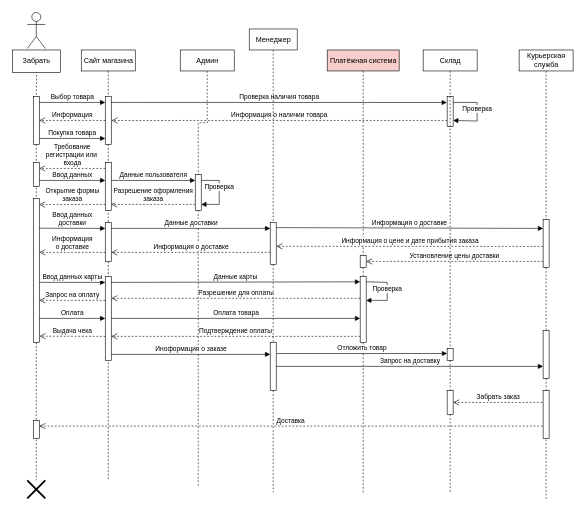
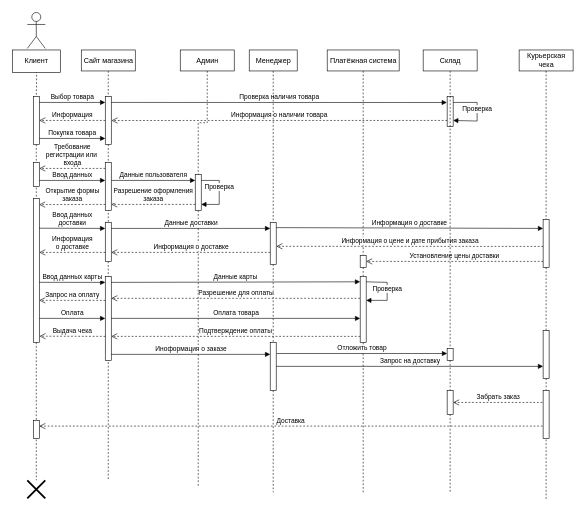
  <mxCell id="0" />
  <mxCell id="1" parent="0" />
  <mxCell id="2" style="edgeStyle=orthogonalEdgeStyle;rounded=0;orthogonalLoop=1;jettySize=auto;html=1;endArrow=none;endFill=0;dashed=1;startArrow=none;" edge="1" parent="1" source="13"><mxGeometry relative="1" as="geometry"><mxPoint x="60" y="800" as="targetPoint" /></mxGeometry></mxCell>
  <mxCell id="3" style="edgeStyle=orthogonalEdgeStyle;rounded=0;orthogonalLoop=1;jettySize=auto;html=1;dashed=1;endArrow=none;endFill=0;startArrow=none;" edge="1" parent="1" source="49"><mxGeometry relative="1" as="geometry"><mxPoint x="180" y="800" as="targetPoint" /></mxGeometry></mxCell>
  <mxCell id="4" value="Сайт магазина" style="html=1;" vertex="1" parent="1"><mxGeometry x="135" y="82.5" width="90" height="35" as="geometry" /></mxCell>
  <mxCell id="5" style="edgeStyle=orthogonalEdgeStyle;rounded=0;orthogonalLoop=1;jettySize=auto;html=1;dashed=1;endArrow=none;endFill=0;startArrow=none;" edge="1" parent="1" source="25"><mxGeometry relative="1" as="geometry"><mxPoint x="330" y="810" as="targetPoint" /></mxGeometry></mxCell>
  <mxCell id="6" value="Админ" style="html=1;" vertex="1" parent="1"><mxGeometry x="300" y="82.5" width="90" height="35" as="geometry" /></mxCell>
  <mxCell id="7" style="edgeStyle=orthogonalEdgeStyle;rounded=0;orthogonalLoop=1;jettySize=auto;html=1;dashed=1;endArrow=none;endFill=0;startArrow=none;" edge="1" parent="1" source="71"><mxGeometry relative="1" as="geometry"><mxPoint x="750" y="820" as="targetPoint" /></mxGeometry></mxCell>
  <mxCell id="8" value="Склад" style="html=1;" vertex="1" parent="1"><mxGeometry x="705" y="82.5" width="90" height="35" as="geometry" /></mxCell>
  <mxCell id="9" style="edgeStyle=orthogonalEdgeStyle;rounded=0;orthogonalLoop=1;jettySize=auto;html=1;dashed=1;endArrow=none;endFill=0;startArrow=none;" edge="1" parent="1" source="69"><mxGeometry relative="1" as="geometry"><mxPoint x="910" y="830.952" as="targetPoint" /></mxGeometry></mxCell>
- <mxCell id="10" value="Курьерская&lt;br&gt;служба" style="html=1;" vertex="1" parent="1"><mxGeometry x="865" y="82.5" width="90" height="35" as="geometry" /></mxCell>
+ <mxCell id="10" value="Курьерская&lt;br&gt;чека" style="html=1;" vertex="1" parent="1"><mxGeometry x="865" y="82.5" width="90" height="35" as="geometry" /></mxCell>
  <mxCell id="11" value="" style="html=1;points=[];perimeter=orthogonalPerimeter;" vertex="1" parent="1"><mxGeometry x="175" y="160" width="10" height="80" as="geometry" /></mxCell>
  <mxCell id="12" value="" style="edgeStyle=orthogonalEdgeStyle;rounded=0;orthogonalLoop=1;jettySize=auto;html=1;dashed=1;endArrow=none;endFill=0;" edge="1" parent="1" source="4" target="11"><mxGeometry relative="1" as="geometry"><mxPoint x="180" y="650" as="targetPoint" /><mxPoint x="180" y="125" as="sourcePoint" /></mxGeometry></mxCell>
  <mxCell id="13" value="" style="html=1;points=[];perimeter=orthogonalPerimeter;" vertex="1" parent="1"><mxGeometry x="55" y="160" width="10" height="80" as="geometry" /></mxCell>
  <mxCell id="14" value="" style="edgeStyle=orthogonalEdgeStyle;rounded=0;orthogonalLoop=1;jettySize=auto;html=1;endArrow=none;endFill=0;dashed=1;" edge="1" parent="1" target="13"><mxGeometry relative="1" as="geometry"><mxPoint x="60" y="650" as="targetPoint" /><mxPoint x="60" y="100" as="sourcePoint" /></mxGeometry></mxCell>
  <mxCell id="15" value="Выбор товара" style="html=1;verticalAlign=bottom;endArrow=block;rounded=0;entryX=0;entryY=0.125;entryDx=0;entryDy=0;entryPerimeter=0;" edge="1" parent="1" target="11"><mxGeometry width="80" relative="1" as="geometry"><mxPoint x="65" y="170" as="sourcePoint" /><mxPoint x="145" y="170" as="targetPoint" /></mxGeometry></mxCell>
  <mxCell id="16" value="" style="html=1;points=[];perimeter=orthogonalPerimeter;" vertex="1" parent="1"><mxGeometry x="745" y="160" width="10" height="50" as="geometry" /></mxCell>
  <mxCell id="17" value="Проверка наличия товара" style="html=1;verticalAlign=bottom;endArrow=block;rounded=0;entryX=-0.045;entryY=0.202;entryDx=0;entryDy=0;entryPerimeter=0;" edge="1" parent="1" target="16"><mxGeometry width="80" relative="1" as="geometry"><mxPoint x="185" y="170" as="sourcePoint" /><mxPoint x="265" y="170" as="targetPoint" /></mxGeometry></mxCell>
  <mxCell id="18" value="Проверка&lt;br&gt;" style="html=1;verticalAlign=bottom;endArrow=block;rounded=0;entryX=1;entryY=0.8;entryDx=0;entryDy=0;entryPerimeter=0;" edge="1" parent="1" target="16"><mxGeometry x="0.081" width="80" relative="1" as="geometry"><mxPoint x="755" y="170" as="sourcePoint" /><mxPoint x="795" y="220" as="targetPoint" /><Array as="points"><mxPoint x="795" y="170" /><mxPoint x="795" y="201" /></Array><mxPoint as="offset" /></mxGeometry></mxCell>
  <mxCell id="19" value="Информация о наличии товара" style="html=1;verticalAlign=bottom;endArrow=open;dashed=1;endSize=8;rounded=0;entryX=1.039;entryY=0.501;entryDx=0;entryDy=0;entryPerimeter=0;exitX=0;exitY=0.8;exitDx=0;exitDy=0;exitPerimeter=0;" edge="1" parent="1" source="16" target="11"><mxGeometry relative="1" as="geometry"><mxPoint x="475" y="200" as="sourcePoint" /><mxPoint x="195" y="200" as="targetPoint" /></mxGeometry></mxCell>
  <mxCell id="20" value="Информация" style="html=1;verticalAlign=bottom;endArrow=open;dashed=1;endSize=8;rounded=0;entryX=1;entryY=0.5;entryDx=0;entryDy=0;entryPerimeter=0;" edge="1" parent="1" target="13"><mxGeometry relative="1" as="geometry"><mxPoint x="175" y="200" as="sourcePoint" /><mxPoint x="95" y="200" as="targetPoint" /></mxGeometry></mxCell>
  <mxCell id="21" value="Покупка товара" style="html=1;verticalAlign=bottom;endArrow=block;rounded=0;entryX=0;entryY=0.875;entryDx=0;entryDy=0;entryPerimeter=0;" edge="1" parent="1" target="11"><mxGeometry width="80" relative="1" as="geometry"><mxPoint x="65" y="230" as="sourcePoint" /><mxPoint x="145" y="230" as="targetPoint" /></mxGeometry></mxCell>
  <mxCell id="22" value="" style="html=1;points=[];perimeter=orthogonalPerimeter;" vertex="1" parent="1"><mxGeometry x="55" y="270" width="10" height="40" as="geometry" /></mxCell>
  <mxCell id="23" value="Требование&lt;br&gt;регистрации или&amp;nbsp;&lt;br&gt;входа" style="html=1;verticalAlign=bottom;endArrow=open;dashed=1;endSize=8;rounded=0;exitX=0;exitY=0.125;exitDx=0;exitDy=0;exitPerimeter=0;entryX=1;entryY=0.25;entryDx=0;entryDy=0;entryPerimeter=0;" edge="1" parent="1" source="59" target="22"><mxGeometry relative="1" as="geometry"><mxPoint x="175" y="270" as="sourcePoint" /><mxPoint x="75" y="280" as="targetPoint" /></mxGeometry></mxCell>
  <mxCell id="24" value="Ввод данных" style="html=1;verticalAlign=bottom;endArrow=block;rounded=0;entryX=0;entryY=0.375;entryDx=0;entryDy=0;entryPerimeter=0;" edge="1" parent="1" target="59"><mxGeometry width="80" relative="1" as="geometry"><mxPoint x="65" y="300" as="sourcePoint" /><mxPoint x="145" y="300" as="targetPoint" /></mxGeometry></mxCell>
  <mxCell id="25" value="" style="html=1;points=[];perimeter=orthogonalPerimeter;" vertex="1" parent="1"><mxGeometry x="325" y="290" width="10" height="60" as="geometry" /></mxCell>
  <mxCell id="26" value="" style="edgeStyle=orthogonalEdgeStyle;rounded=0;orthogonalLoop=1;jettySize=auto;html=1;dashed=1;endArrow=none;endFill=0;" edge="1" parent="1" source="6" target="25"><mxGeometry relative="1" as="geometry"><mxPoint x="330" y="650" as="targetPoint" /><mxPoint x="330" y="125" as="sourcePoint" /></mxGeometry></mxCell>
  <mxCell id="27" value="Данные пользователя" style="html=1;verticalAlign=bottom;endArrow=block;rounded=0;entryX=0;entryY=0.167;entryDx=0;entryDy=0;entryPerimeter=0;" edge="1" parent="1" target="25"><mxGeometry width="80" relative="1" as="geometry"><mxPoint x="185" y="300" as="sourcePoint" /><mxPoint x="265" y="300" as="targetPoint" /></mxGeometry></mxCell>
  <mxCell id="28" value="Проверка" style="html=1;verticalAlign=bottom;endArrow=block;rounded=0;entryX=1;entryY=0.833;entryDx=0;entryDy=0;entryPerimeter=0;" edge="1" parent="1" target="25"><mxGeometry width="80" relative="1" as="geometry"><mxPoint x="335" y="300" as="sourcePoint" /><mxPoint x="415" y="300" as="targetPoint" /><Array as="points"><mxPoint x="365" y="300" /><mxPoint x="365" y="340" /></Array></mxGeometry></mxCell>
  <mxCell id="29" value="Разрешение оформления&lt;br&gt;заказа" style="html=1;verticalAlign=bottom;endArrow=open;dashed=1;endSize=8;rounded=0;entryX=1;entryY=0.875;entryDx=0;entryDy=0;entryPerimeter=0;exitX=0;exitY=0.833;exitDx=0;exitDy=0;exitPerimeter=0;" edge="1" parent="1" source="25" target="59"><mxGeometry relative="1" as="geometry"><mxPoint x="325" y="320" as="sourcePoint" /><mxPoint x="245" y="320" as="targetPoint" /></mxGeometry></mxCell>
  <mxCell id="30" value="Открытие формы&lt;br&gt;заказа" style="html=1;verticalAlign=bottom;endArrow=open;dashed=1;endSize=8;rounded=0;entryX=0.978;entryY=0.043;entryDx=0;entryDy=0;entryPerimeter=0;" edge="1" parent="1" target="33"><mxGeometry relative="1" as="geometry"><mxPoint x="175" y="340" as="sourcePoint" /><mxPoint x="75" y="340" as="targetPoint" /></mxGeometry></mxCell>
  <mxCell id="31" style="edgeStyle=orthogonalEdgeStyle;rounded=0;orthogonalLoop=1;jettySize=auto;html=1;endArrow=none;endFill=0;dashed=1;startArrow=none;" edge="1" parent="1" source="45"><mxGeometry relative="1" as="geometry"><mxPoint x="605" y="820" as="targetPoint" /></mxGeometry></mxCell>
- <mxCell id="32" value="Платёжная система" style="html=1;fillColor=#f8cecc;" vertex="1" parent="1"><mxGeometry x="545" y="82.5" width="120" height="35" as="geometry" /></mxCell>
+ <mxCell id="32" value="Платёжная система" style="html=1;" vertex="1" parent="1"><mxGeometry x="545" y="82.5" width="120" height="35" as="geometry" /></mxCell>
  <mxCell id="33" value="" style="html=1;points=[];perimeter=orthogonalPerimeter;" vertex="1" parent="1"><mxGeometry x="55" y="330" width="10" height="240" as="geometry" /></mxCell>
  <mxCell id="34" value="Ввод данных карты" style="html=1;verticalAlign=bottom;endArrow=block;rounded=0;exitX=1;exitY=0.583;exitDx=0;exitDy=0;exitPerimeter=0;" edge="1" parent="1" source="33"><mxGeometry width="80" relative="1" as="geometry"><mxPoint x="75" y="470" as="sourcePoint" /><mxPoint x="175" y="470" as="targetPoint" /></mxGeometry></mxCell>
  <mxCell id="35" value="" style="html=1;points=[];perimeter=orthogonalPerimeter;" vertex="1" parent="1"><mxGeometry x="600" y="460" width="10" height="110" as="geometry" /></mxCell>
  <mxCell id="36" value="Проверка" style="html=1;verticalAlign=bottom;endArrow=block;rounded=0;exitX=1.022;exitY=0.082;exitDx=0;exitDy=0;exitPerimeter=0;" edge="1" parent="1" source="35" target="35"><mxGeometry x="0.112" width="80" relative="1" as="geometry"><mxPoint x="615" y="470" as="sourcePoint" /><mxPoint x="615" y="500" as="targetPoint" /><Array as="points"><mxPoint x="645" y="470" /><mxPoint x="645" y="500" /></Array><mxPoint as="offset" /></mxGeometry></mxCell>
  <mxCell id="37" style="edgeStyle=orthogonalEdgeStyle;rounded=0;orthogonalLoop=1;jettySize=auto;html=1;endArrow=none;endFill=0;dashed=1;startArrow=none;" edge="1" parent="1" source="39"><mxGeometry relative="1" as="geometry"><mxPoint x="455" y="820" as="targetPoint" /></mxGeometry></mxCell>
- <mxCell id="38" value="Менеджер" style="html=1;" vertex="1" parent="1"><mxGeometry x="415" y="47.5" width="80" height="35" as="geometry" /></mxCell>
+ <mxCell id="38" value="Менеджер" style="html=1;" vertex="1" parent="1"><mxGeometry x="415" y="82.5" width="80" height="35" as="geometry" /></mxCell>
  <mxCell id="39" value="" style="html=1;points=[];perimeter=orthogonalPerimeter;" vertex="1" parent="1"><mxGeometry x="450" y="370" width="10" height="70" as="geometry" /></mxCell>
  <mxCell id="40" value="" style="edgeStyle=orthogonalEdgeStyle;rounded=0;orthogonalLoop=1;jettySize=auto;html=1;endArrow=none;endFill=0;dashed=1;" edge="1" parent="1" source="38" target="39"><mxGeometry relative="1" as="geometry"><mxPoint x="455" y="660" as="targetPoint" /><mxPoint x="455" y="117.5" as="sourcePoint" /></mxGeometry></mxCell>
  <mxCell id="41" value="Ввод данных&lt;br&gt;доставки" style="html=1;verticalAlign=bottom;endArrow=block;rounded=0;exitX=0.978;exitY=0.207;exitDx=0;exitDy=0;exitPerimeter=0;entryX=0;entryY=0.154;entryDx=0;entryDy=0;entryPerimeter=0;" edge="1" parent="1" source="33" target="49"><mxGeometry width="80" relative="1" as="geometry"><mxPoint x="75" y="380" as="sourcePoint" /><mxPoint x="165" y="380" as="targetPoint" /></mxGeometry></mxCell>
  <mxCell id="42" value="Информация о доставке" style="html=1;verticalAlign=bottom;endArrow=block;rounded=0;entryX=0;entryY=0.188;entryDx=0;entryDy=0;entryPerimeter=0;exitX=1.022;exitY=0.124;exitDx=0;exitDy=0;exitPerimeter=0;" edge="1" parent="1" source="39" target="43"><mxGeometry width="80" relative="1" as="geometry"><mxPoint x="465" y="380" as="sourcePoint" /><mxPoint x="895" y="380" as="targetPoint" /></mxGeometry></mxCell>
  <mxCell id="43" value="" style="html=1;points=[];perimeter=orthogonalPerimeter;" vertex="1" parent="1"><mxGeometry x="905" y="365" width="10" height="80" as="geometry" /></mxCell>
  <mxCell id="44" value="" style="edgeStyle=orthogonalEdgeStyle;rounded=0;orthogonalLoop=1;jettySize=auto;html=1;dashed=1;endArrow=none;endFill=0;" edge="1" parent="1" source="10" target="43"><mxGeometry relative="1" as="geometry"><mxPoint x="910" y="650" as="targetPoint" /><mxPoint x="910" y="117.5" as="sourcePoint" /></mxGeometry></mxCell>
  <mxCell id="45" value="" style="html=1;points=[];perimeter=orthogonalPerimeter;" vertex="1" parent="1"><mxGeometry x="600" y="425" width="10" height="20" as="geometry" /></mxCell>
  <mxCell id="46" value="" style="edgeStyle=orthogonalEdgeStyle;rounded=0;orthogonalLoop=1;jettySize=auto;html=1;endArrow=none;endFill=0;dashed=1;" edge="1" parent="1" source="32" target="45"><mxGeometry relative="1" as="geometry"><mxPoint x="605" y="660.69" as="targetPoint" /><mxPoint x="605" y="117.5" as="sourcePoint" /></mxGeometry></mxCell>
  <mxCell id="47" value="Установление цены доставки" style="html=1;verticalAlign=bottom;endArrow=open;dashed=1;endSize=8;rounded=0;" edge="1" parent="1" target="45"><mxGeometry relative="1" as="geometry"><mxPoint x="905" y="435" as="sourcePoint" /><mxPoint x="825" y="435" as="targetPoint" /></mxGeometry></mxCell>
  <mxCell id="48" value="Информация о цене и дате прибытия заказа" style="html=1;verticalAlign=bottom;endArrow=open;dashed=1;endSize=8;rounded=0;exitX=0;exitY=0.563;exitDx=0;exitDy=0;exitPerimeter=0;entryX=1.028;entryY=0.569;entryDx=0;entryDy=0;entryPerimeter=0;" edge="1" parent="1" source="43" target="39"><mxGeometry relative="1" as="geometry"><mxPoint x="905" y="400" as="sourcePoint" /><mxPoint x="465" y="410" as="targetPoint" /></mxGeometry></mxCell>
  <mxCell id="49" value="" style="html=1;points=[];perimeter=orthogonalPerimeter;" vertex="1" parent="1"><mxGeometry x="175" y="370" width="10" height="65" as="geometry" /></mxCell>
  <mxCell id="50" value="" style="edgeStyle=orthogonalEdgeStyle;rounded=0;orthogonalLoop=1;jettySize=auto;html=1;dashed=1;endArrow=none;endFill=0;startArrow=none;" edge="1" parent="1" source="11" target="49"><mxGeometry relative="1" as="geometry"><mxPoint x="180" y="650" as="targetPoint" /><mxPoint x="180" y="240" as="sourcePoint" /></mxGeometry></mxCell>
  <mxCell id="51" value="Информация о доставке" style="html=1;verticalAlign=bottom;endArrow=open;dashed=1;endSize=8;rounded=0;exitX=-0.003;exitY=0.714;exitDx=0;exitDy=0;exitPerimeter=0;entryX=1;entryY=0.769;entryDx=0;entryDy=0;entryPerimeter=0;" edge="1" parent="1" source="39" target="49"><mxGeometry relative="1" as="geometry"><mxPoint x="445" y="420" as="sourcePoint" /><mxPoint x="195" y="420" as="targetPoint" /></mxGeometry></mxCell>
  <mxCell id="52" value="Информация&lt;br&gt;о доставке" style="html=1;verticalAlign=bottom;endArrow=open;dashed=1;endSize=8;rounded=0;entryX=1;entryY=0.375;entryDx=0;entryDy=0;entryPerimeter=0;" edge="1" parent="1" target="33"><mxGeometry relative="1" as="geometry"><mxPoint x="175" y="420" as="sourcePoint" /><mxPoint x="75" y="420" as="targetPoint" /></mxGeometry></mxCell>
  <mxCell id="53" value="" style="html=1;points=[];perimeter=orthogonalPerimeter;" vertex="1" parent="1"><mxGeometry x="175" y="460" width="10" height="140" as="geometry" /></mxCell>
  <mxCell id="54" value="Данные карты" style="html=1;verticalAlign=bottom;endArrow=block;rounded=0;entryX=-0.004;entryY=0.082;entryDx=0;entryDy=0;entryPerimeter=0;" edge="1" parent="1" target="35"><mxGeometry width="80" relative="1" as="geometry"><mxPoint x="185" y="470" as="sourcePoint" /><mxPoint x="595" y="470" as="targetPoint" /></mxGeometry></mxCell>
  <mxCell id="55" value="Разрешение для оплаты" style="html=1;verticalAlign=bottom;endArrow=open;dashed=1;endSize=8;rounded=0;exitX=-0.033;exitY=0.332;exitDx=0;exitDy=0;exitPerimeter=0;" edge="1" parent="1" source="35" target="53"><mxGeometry relative="1" as="geometry"><mxPoint x="595" y="500" as="sourcePoint" /><mxPoint x="195" y="500" as="targetPoint" /></mxGeometry></mxCell>
  <mxCell id="56" value="Оплата" style="html=1;verticalAlign=bottom;endArrow=block;rounded=0;" edge="1" parent="1"><mxGeometry width="80" relative="1" as="geometry"><mxPoint x="65" y="530" as="sourcePoint" /><mxPoint x="175" y="530" as="targetPoint" /><Array as="points"><mxPoint x="125" y="530" /></Array></mxGeometry></mxCell>
  <mxCell id="57" value="Оплата товара" style="html=1;verticalAlign=bottom;endArrow=block;rounded=0;" edge="1" parent="1" target="35"><mxGeometry width="80" relative="1" as="geometry"><mxPoint x="185" y="530" as="sourcePoint" /><mxPoint x="585" y="530" as="targetPoint" /></mxGeometry></mxCell>
  <mxCell id="58" value="Запрос на оплату" style="html=1;verticalAlign=bottom;endArrow=open;dashed=1;endSize=8;rounded=0;entryX=1;entryY=0.708;entryDx=0;entryDy=0;entryPerimeter=0;" edge="1" parent="1" target="33"><mxGeometry relative="1" as="geometry"><mxPoint x="175" y="500" as="sourcePoint" /><mxPoint x="95" y="500" as="targetPoint" /></mxGeometry></mxCell>
  <mxCell id="59" value="" style="html=1;points=[];perimeter=orthogonalPerimeter;" vertex="1" parent="1"><mxGeometry x="175" y="270" width="10" height="80" as="geometry" /></mxCell>
  <mxCell id="60" value="Подтверждение оплаты" style="html=1;verticalAlign=bottom;endArrow=open;dashed=1;endSize=8;rounded=0;" edge="1" parent="1" source="35"><mxGeometry relative="1" as="geometry"><mxPoint x="595" y="560" as="sourcePoint" /><mxPoint x="185" y="560" as="targetPoint" /></mxGeometry></mxCell>
  <mxCell id="61" value="Данные доставки" style="html=1;verticalAlign=bottom;endArrow=block;rounded=0;" edge="1" parent="1" target="39"><mxGeometry width="80" relative="1" as="geometry"><mxPoint x="185" y="380" as="sourcePoint" /><mxPoint x="265" y="380" as="targetPoint" /></mxGeometry></mxCell>
  <mxCell id="62" value="Выдача чека" style="html=1;verticalAlign=bottom;endArrow=open;dashed=1;endSize=8;rounded=0;entryX=1.035;entryY=0.957;entryDx=0;entryDy=0;entryPerimeter=0;" edge="1" parent="1" target="33"><mxGeometry relative="1" as="geometry"><mxPoint x="175" y="560" as="sourcePoint" /><mxPoint x="95" y="560" as="targetPoint" /></mxGeometry></mxCell>
  <mxCell id="63" value="" style="html=1;points=[];perimeter=orthogonalPerimeter;" vertex="1" parent="1"><mxGeometry x="450" y="570" width="10" height="80" as="geometry" /></mxCell>
  <mxCell id="64" value="Иноформация о заказе" style="html=1;verticalAlign=bottom;endArrow=block;rounded=0;" edge="1" parent="1" target="63"><mxGeometry width="80" relative="1" as="geometry"><mxPoint x="185" y="590" as="sourcePoint" /><mxPoint x="445" y="590" as="targetPoint" /></mxGeometry></mxCell>
  <mxCell id="65" value="" style="html=1;points=[];perimeter=orthogonalPerimeter;" vertex="1" parent="1"><mxGeometry x="745" y="580" width="10" height="20" as="geometry" /></mxCell>
  <mxCell id="66" value="" style="edgeStyle=orthogonalEdgeStyle;rounded=0;orthogonalLoop=1;jettySize=auto;html=1;dashed=1;endArrow=none;endFill=0;" edge="1" parent="1" source="8" target="65"><mxGeometry relative="1" as="geometry"><mxPoint x="750" y="650" as="targetPoint" /><mxPoint x="750" y="117.5" as="sourcePoint" /></mxGeometry></mxCell>
  <mxCell id="67" value="Отложить товар" style="html=1;verticalAlign=bottom;endArrow=block;rounded=0;exitX=1.075;exitY=0.232;exitDx=0;exitDy=0;exitPerimeter=0;" edge="1" parent="1" source="63" target="65"><mxGeometry width="80" relative="1" as="geometry"><mxPoint x="465" y="600" as="sourcePoint" /><mxPoint x="545" y="600" as="targetPoint" /></mxGeometry></mxCell>
  <mxCell id="68" value="Запрос на доставку" style="html=1;verticalAlign=bottom;endArrow=block;rounded=0;" edge="1" parent="1" source="63"><mxGeometry width="80" relative="1" as="geometry"><mxPoint x="455" y="610" as="sourcePoint" /><mxPoint x="905" y="610" as="targetPoint" /></mxGeometry></mxCell>
  <mxCell id="69" value="" style="html=1;points=[];perimeter=orthogonalPerimeter;" vertex="1" parent="1"><mxGeometry x="905" y="550" width="10" height="80" as="geometry" /></mxCell>
  <mxCell id="70" value="" style="edgeStyle=orthogonalEdgeStyle;rounded=0;orthogonalLoop=1;jettySize=auto;html=1;dashed=1;endArrow=none;endFill=0;startArrow=none;" edge="1" parent="1" source="43" target="69"><mxGeometry relative="1" as="geometry"><mxPoint x="910" y="650" as="targetPoint" /><mxPoint x="910" y="445" as="sourcePoint" /></mxGeometry></mxCell>
  <mxCell id="71" value="" style="html=1;points=[];perimeter=orthogonalPerimeter;" vertex="1" parent="1"><mxGeometry x="745" y="650" width="10" height="40" as="geometry" /></mxCell>
  <mxCell id="72" value="" style="edgeStyle=orthogonalEdgeStyle;rounded=0;orthogonalLoop=1;jettySize=auto;html=1;dashed=1;endArrow=none;endFill=0;startArrow=none;" edge="1" parent="1" source="65" target="71"><mxGeometry relative="1" as="geometry"><mxPoint x="750" y="710" as="targetPoint" /><mxPoint x="750" y="600" as="sourcePoint" /></mxGeometry></mxCell>
  <mxCell id="73" value="" style="html=1;points=[];perimeter=orthogonalPerimeter;" vertex="1" parent="1"><mxGeometry x="905" y="650" width="10" height="80" as="geometry" /></mxCell>
  <mxCell id="74" value="Забрать заказ" style="html=1;verticalAlign=bottom;endArrow=open;dashed=1;endSize=8;rounded=0;exitX=-0.133;exitY=0.252;exitDx=0;exitDy=0;exitPerimeter=0;" edge="1" parent="1" source="73" target="71"><mxGeometry relative="1" as="geometry"><mxPoint x="895" y="670" as="sourcePoint" /><mxPoint x="815" y="670" as="targetPoint" /></mxGeometry></mxCell>
  <mxCell id="75" value="Доставка" style="html=1;verticalAlign=bottom;endArrow=open;dashed=1;endSize=8;rounded=0;exitX=-0.095;exitY=0.745;exitDx=0;exitDy=0;exitPerimeter=0;" edge="1" parent="1" source="73" target="76"><mxGeometry relative="1" as="geometry"><mxPoint x="895" y="710" as="sourcePoint" /><mxPoint x="75" y="710" as="targetPoint" /></mxGeometry></mxCell>
  <mxCell id="76" value="" style="html=1;points=[];perimeter=orthogonalPerimeter;" vertex="1" parent="1"><mxGeometry x="55" y="700" width="10" height="30" as="geometry" /></mxCell>
  <mxCell id="77" value="" style="shape=umlDestroy;whiteSpace=wrap;html=1;strokeWidth=3;" vertex="1" parent="1"><mxGeometry x="45" y="800" width="30" height="30" as="geometry" /></mxCell>
- <mxCell id="78" value="Забрать" style="html=1;" vertex="1" parent="1"><mxGeometry x="20" y="82.5" width="80" height="37.5" as="geometry" /></mxCell>
+ <mxCell id="78" value="Клиент" style="html=1;" vertex="1" parent="1"><mxGeometry x="20" y="82.5" width="80" height="37.5" as="geometry" /></mxCell>
  <mxCell id="79" value="" style="shape=umlActor;verticalLabelPosition=bottom;verticalAlign=top;html=1;" vertex="1" parent="1"><mxGeometry x="45" width="30" height="60" as="geometry" y="20" /></mxCell>
